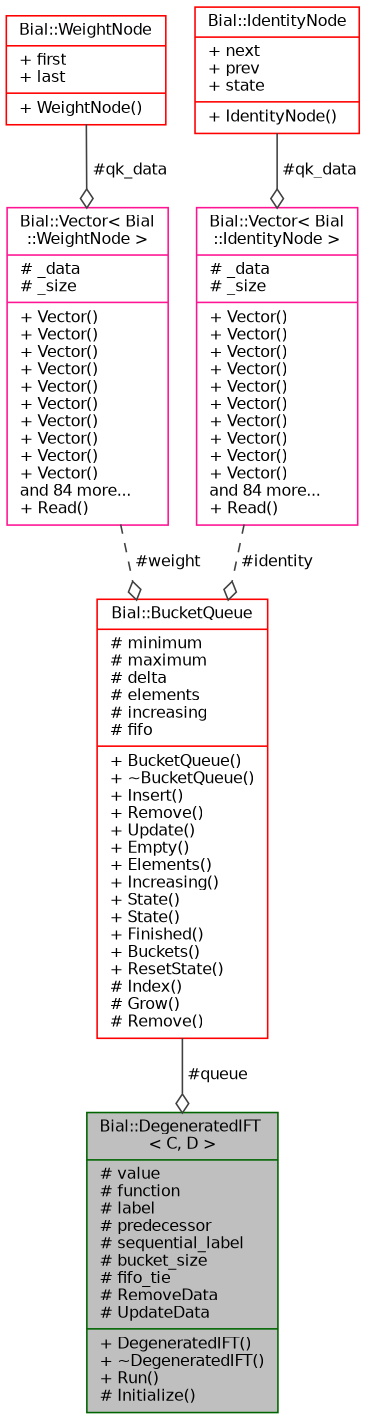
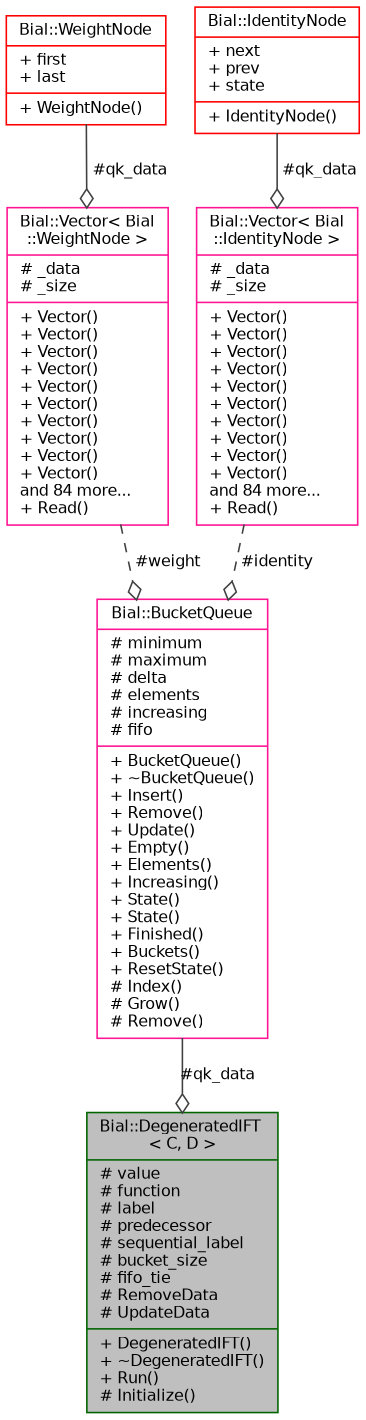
  digraph {
    node [color=deeppink fillcolor=white fontname=Helvetica fontsize=10 shape=record style=filled]
    edge [arrowhead=odiamond color=grey25 fontname=Helvetica fontsize=10 labelfontname=Helvetica labelfontsize=10 style=solid]
    n1 [color=darkgreen fillcolor=grey75 fontcolor=black height=0.2 label="{Bial::DegeneratedIFT\l\< C, D \>\n|# value\l# function\l# label\l# predecessor\l# sequential_label\l# bucket_size\l# fifo_tie\l# RemoveData\l# UpdateData\l|+ DegeneratedIFT()\l+ ~DegeneratedIFT()\l+ Run()\l# Initialize()\l}" width=0.4]
-   n2 [color=red height=0.2 label="{Bial::BucketQueue\n|# minimum\l# maximum\l# delta\l# elements\l# increasing\l# fifo\l|+ BucketQueue()\l+ ~BucketQueue()\l+ Insert()\l+ Remove()\l+ Update()\l+ Empty()\l+ Elements()\l+ Increasing()\l+ State()\l+ State()\l+ Finished()\l+ Buckets()\l+ ResetState()\l# Index()\l# Grow()\l# Remove()\l}" width=0.4]
+   n2 [height=0.2 label="{Bial::BucketQueue\n|# minimum\l# maximum\l# delta\l# elements\l# increasing\l# fifo\l|+ BucketQueue()\l+ ~BucketQueue()\l+ Insert()\l+ Remove()\l+ Update()\l+ Empty()\l+ Elements()\l+ Increasing()\l+ State()\l+ State()\l+ Finished()\l+ Buckets()\l+ ResetState()\l# Index()\l# Grow()\l# Remove()\l}" width=0.4]
    n3 [height=0.2 label="{Bial::Vector\< Bial\l::WeightNode \>\n|# _data\l# _size\l|+ Vector()\l+ Vector()\l+ Vector()\l+ Vector()\l+ Vector()\l+ Vector()\l+ Vector()\l+ Vector()\l+ Vector()\l+ Vector()\land 84 more...\l+ Read()\l}" width=0.4]
    n4 [color=red height=0.2 label="{Bial::WeightNode\n|+ first\l+ last\l|+ WeightNode()\l}" width=0.4]
    n5 [height=0.2 label="{Bial::Vector\< Bial\l::IdentityNode \>\n|# _data\l# _size\l|+ Vector()\l+ Vector()\l+ Vector()\l+ Vector()\l+ Vector()\l+ Vector()\l+ Vector()\l+ Vector()\l+ Vector()\l+ Vector()\land 84 more...\l+ Read()\l}" width=0.4]
    n6 [color=red height=0.2 label="{Bial::IdentityNode\n|+ next\l+ prev\l+ state\l|+ IdentityNode()\l}" width=0.4]
-   n2 -> n1 [label=" #queue"]
+   n2 -> n1 [label=" #qk_data"]
    n3 -> n2 [label=" #weight" style=dashed]
    n4 -> n3 [label=" #qk_data"]
    n5 -> n2 [label=" #identity" style=dashed]
    n6 -> n5 [label=" #qk_data"]
  }
